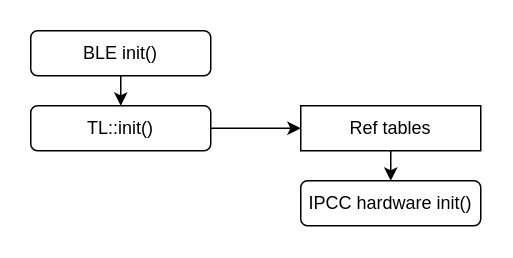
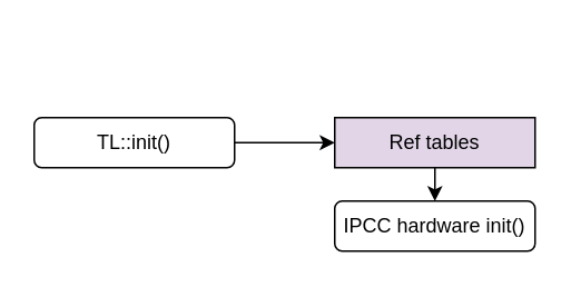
  <mxCell id="0" />
  <mxCell id="1" parent="0" />
- <mxCell id="2" style="edgeStyle=orthogonalEdgeStyle;rounded=0;orthogonalLoop=1;jettySize=auto;html=1;exitX=0.5;exitY=1;exitDx=0;exitDy=0;entryX=0.5;entryY=0;entryDx=0;entryDy=0;" parent="1" source="3" target="5" edge="1"><mxGeometry relative="1" as="geometry" /></mxCell>
- <mxCell id="3" value="BLE init()" style="rounded=1;whiteSpace=wrap;html=1;" parent="1" vertex="1"><mxGeometry x="20" y="20" width="120" height="30" as="geometry" /></mxCell>
  <mxCell id="4" style="edgeStyle=orthogonalEdgeStyle;rounded=0;orthogonalLoop=1;jettySize=auto;html=1;exitX=1;exitY=0.5;exitDx=0;exitDy=0;entryX=0;entryY=0.5;entryDx=0;entryDy=0;" parent="1" source="5" target="7" edge="1"><mxGeometry relative="1" as="geometry" /></mxCell>
  <mxCell id="5" value="TL::init()" style="rounded=1;whiteSpace=wrap;html=1;" parent="1" vertex="1"><mxGeometry x="20" y="70" width="120" height="30" as="geometry" /></mxCell>
  <mxCell id="6" style="edgeStyle=orthogonalEdgeStyle;rounded=0;orthogonalLoop=1;jettySize=auto;html=1;exitX=0.5;exitY=1;exitDx=0;exitDy=0;entryX=0.5;entryY=0;entryDx=0;entryDy=0;" parent="1" source="7" target="8" edge="1"><mxGeometry relative="1" as="geometry" /></mxCell>
- <mxCell id="7" value="Ref tables" style="rounded=0;whiteSpace=wrap;html=1;" parent="1" vertex="1"><mxGeometry x="200" y="70" width="120" height="30" as="geometry" /></mxCell>
+ <mxCell id="7" value="Ref tables" style="rounded=0;whiteSpace=wrap;html=1;fillColor=#e1d5e7;" parent="1" vertex="1"><mxGeometry x="200" y="70" width="120" height="30" as="geometry" /></mxCell>
  <mxCell id="8" value="IPCC hardware init()" style="rounded=1;whiteSpace=wrap;html=1;" parent="1" vertex="1"><mxGeometry x="200" y="120" width="120" height="30" as="geometry" /></mxCell>
